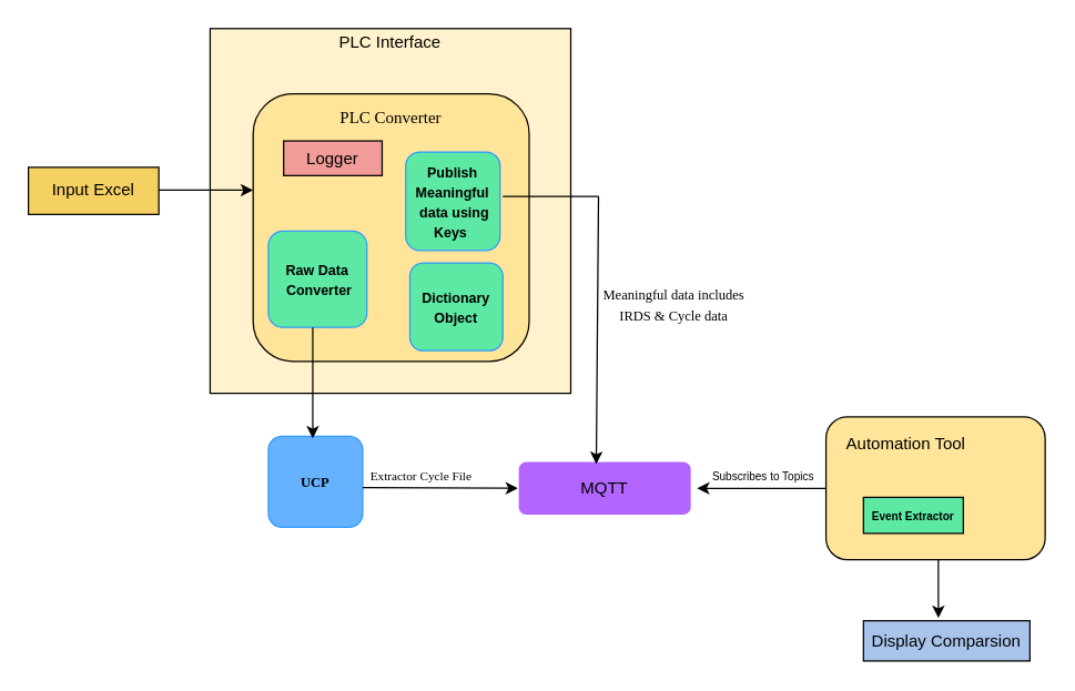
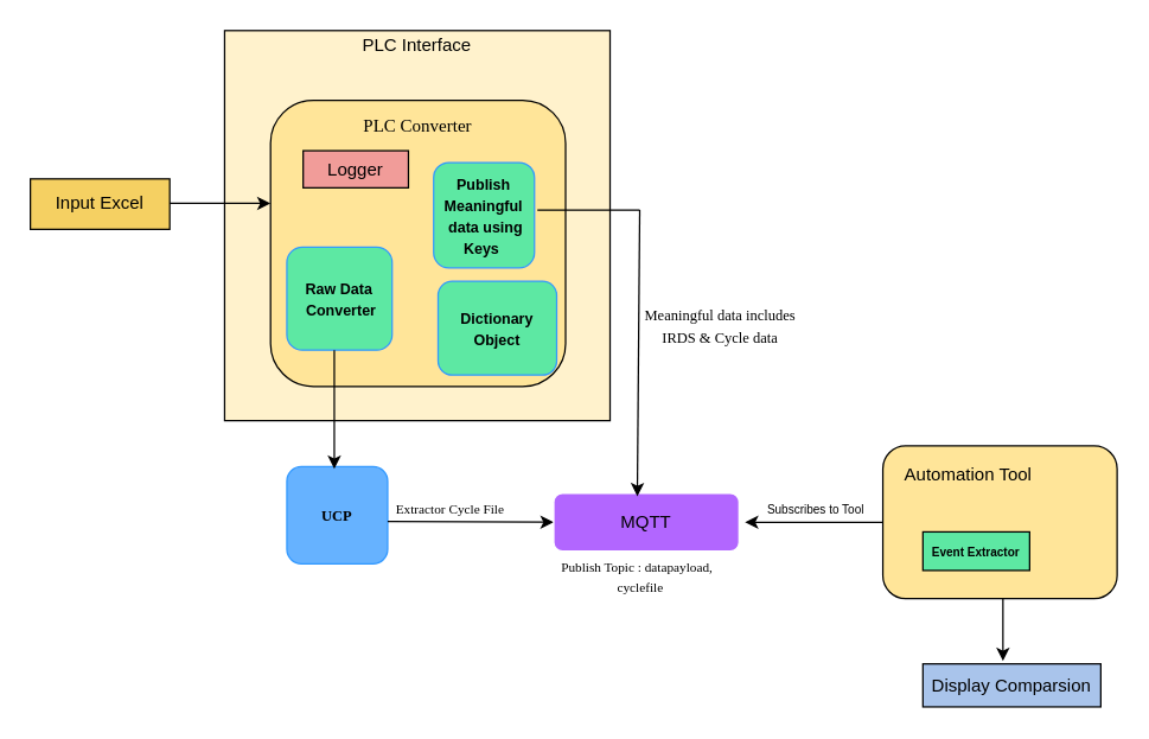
  <mxCell id="0" />
  <mxCell id="1" parent="0" />
  <mxCell id="2" value="&lt;div&gt;PLC Interface&lt;/div&gt;&lt;div&gt;&lt;br&gt;&lt;/div&gt;&lt;div&gt;&lt;br&gt;&lt;/div&gt;&lt;div&gt;&lt;br&gt;&lt;/div&gt;&lt;div&gt;&lt;br&gt;&lt;/div&gt;&lt;div&gt;&lt;br&gt;&lt;/div&gt;&lt;div&gt;&lt;br&gt;&lt;/div&gt;&lt;div&gt;&lt;br&gt;&lt;/div&gt;&lt;div&gt;&lt;br&gt;&lt;/div&gt;&lt;div&gt;&lt;br&gt;&lt;/div&gt;&lt;div&gt;&lt;br&gt;&lt;/div&gt;&lt;div&gt;&lt;br&gt;&lt;/div&gt;&lt;div&gt;&lt;br&gt;&lt;/div&gt;&lt;div&gt;&lt;br&gt;&lt;/div&gt;&lt;div&gt;&lt;br&gt;&lt;/div&gt;&lt;div&gt;&lt;br&gt;&lt;/div&gt;&lt;div&gt;&lt;br&gt;&lt;/div&gt;&lt;div&gt;&lt;br&gt;&lt;/div&gt;" style="rounded=0;whiteSpace=wrap;html=1;align=center;fillColor=#FFF2CC;" parent="1" vertex="1"><mxGeometry x="151" y="20" width="260" height="263" as="geometry" /></mxCell>
  <mxCell id="3" value="&lt;font face=&quot;Verdana&quot;&gt;PLC Converter&lt;br&gt;&lt;br&gt;&lt;br&gt;&lt;br&gt;&lt;br&gt;&lt;br&gt;&lt;br&gt;&lt;br&gt;&lt;br&gt;&lt;br&gt;&lt;br&gt;&lt;br&gt;&lt;/font&gt;" style="rounded=1;whiteSpace=wrap;html=1;fillColor=#FFE599;" parent="1" vertex="1"><mxGeometry x="182" y="67" width="199" height="193" as="geometry" /></mxCell>
  <mxCell id="4" value="Logger" style="whiteSpace=wrap;html=1;fillColor=#F19C99;rounded=0;" parent="1" vertex="1"><mxGeometry x="204" y="101" width="71" height="25" as="geometry" /></mxCell>
  <mxCell id="5" value="&lt;font&gt;&lt;b style=&quot;font-size: 10px&quot;&gt;Publish &lt;/b&gt;&lt;span style=&quot;font-size: 10px&quot;&gt;&lt;b&gt;Meaningful&lt;br&gt;&lt;/b&gt;&lt;/span&gt;&lt;b style=&quot;font-size: 10px&quot;&gt;&amp;nbsp;data using Keys&amp;nbsp;&lt;/b&gt;&lt;/font&gt;" style="rounded=1;whiteSpace=wrap;html=1;fillColor=#5DE8A3;strokeColor=#3399FF;" parent="1" vertex="1"><mxGeometry x="292" y="109" width="68" height="71" as="geometry" /></mxCell>
+ <mxCell id="6" value="&lt;font style=&quot;font-size: 9px&quot; face=&quot;Times New Roman&quot;&gt;Publish Topic : datapayload,&lt;br&gt;&amp;nbsp; cyclefile&lt;br&gt;&lt;br&gt;&lt;/font&gt;" style="text;html=1;align=center;verticalAlign=middle;resizable=0;points=[];autosize=1;" parent="1" vertex="1"><mxGeometry x="373" y="371" width="112" height="48" as="geometry" /></mxCell>
  <mxCell id="7" value="Input Excel" style="rounded=0;whiteSpace=wrap;html=1;fillColor=#F5D062;" parent="1" vertex="1"><mxGeometry x="20" y="120" width="94" height="34" as="geometry" /></mxCell>
  <mxCell id="8" value="&lt;b&gt;&lt;font style=&quot;font-size: 10px&quot;&gt;Raw Data&lt;br&gt;&amp;nbsp;C&lt;span style=&quot;color: rgba(0 , 0 , 0 , 0) ; white-space: nowrap ; font-size: 0px&quot;&gt;%3CmxGraphModel%3E%3Croot%3E%3CmxCell%20id%3D%220%22%2F%3E%3CmxCell%20id%3D%221%22%20parent%3D%220%22%2F%3E%3CmxCell%20id%3D%222%22%20value%3D%22%22%20style%3D%22shape%3DflexArrow%3BendArrow%3Dclassic%3BstartArrow%3Dclassic%3Bhtml%3D1%3B%22%20edge%3D%221%22%20parent%3D%221%22%3E%3CmxGeometry%20width%3D%2250%22%20height%3D%2250%22%20relative%3D%221%22%20as%3D%22geometry%22%3E%3CmxPoint%20x%3D%22581%22%20y%3D%22301%22%20as%3D%22sourcePoint%22%2F%3E%3CmxPoint%20x%3D%22670%22%20y%3D%22301%22%20as%3D%22targetPoint%22%2F%3E%3C%2FmxGeometry%3E%3C%2FmxCell%3E%3CmxCell%20id%3D%223%22%20value%3D%22Text%22%20style%3D%22text%3Bhtml%3D1%3Balign%3Dcenter%3BverticalAlign%3Dmiddle%3Bresizable%3D0%3Bpoints%3D%5B%5D%3BlabelBackgroundColor%3D%23ffffff%3B%22%20vertex%3D%221%22%20connectable%3D%220%22%20parent%3D%222%22%3E%3CmxGeometry%20x%3D%220.221%22%20y%3D%22-6%22%20relative%3D%221%22%20as%3D%22geometry%22%3E%3CmxPoint%20as%3D%22offset%22%2F%3E%3C%2FmxGeometry%3E%3C%2FmxCell%3E%3C%2Froot%3E%3C%2FmxGraphModel%&lt;/span&gt;onverter&lt;/font&gt;&lt;/b&gt;" style="rounded=1;whiteSpace=wrap;html=1;fillColor=#5DE8A3;strokeColor=#3399FF;" parent="1" vertex="1"><mxGeometry x="193" y="166" width="71" height="69.5" as="geometry" /></mxCell>
  <mxCell id="9" value="&lt;b&gt;&lt;font face=&quot;Verdana&quot; style=&quot;font-size: 10px&quot;&gt;UCP&lt;/font&gt;&lt;/b&gt;" style="rounded=1;whiteSpace=wrap;html=1;fillColor=#66B2FF;strokeColor=#3399FF;" parent="1" vertex="1"><mxGeometry x="193" y="314" width="68" height="65.5" as="geometry" /></mxCell>
- <mxCell id="10" value="&lt;span style=&quot;font-size: 10px&quot;&gt;&lt;b&gt;Dictionary Object&lt;/b&gt;&lt;/span&gt;" style="rounded=1;whiteSpace=wrap;html=1;fillColor=#5DE8A3;strokeColor=#3399FF;" parent="1" vertex="1"><mxGeometry x="295" y="189" width="67" height="63.25" as="geometry" /></mxCell>
+ <mxCell id="10" value="&lt;span style=&quot;font-size: 10px&quot;&gt;&lt;b&gt;Dictionary Object&lt;/b&gt;&lt;/span&gt;" style="rounded=1;whiteSpace=wrap;html=1;fillColor=#5DE8A3;strokeColor=#3399FF;" parent="1" vertex="1"><mxGeometry x="295" y="189" width="80" height="63.25" as="geometry" /></mxCell>
  <mxCell id="11" value="" style="endArrow=classic;html=1;strokeColor=#000000;fillColor=#5DE8A3;" parent="1" edge="1"><mxGeometry width="50" height="50" relative="1" as="geometry"><mxPoint x="225" y="235.5" as="sourcePoint" /><mxPoint x="225" y="315.5" as="targetPoint" /></mxGeometry></mxCell>
  <mxCell id="12" value="" style="endArrow=classic;html=1;strokeColor=#000000;fillColor=#5DE8A3;" parent="1" edge="1"><mxGeometry width="50" height="50" relative="1" as="geometry"><mxPoint x="114" y="136.5" as="sourcePoint" /><mxPoint x="182" y="136.5" as="targetPoint" /></mxGeometry></mxCell>
  <mxCell id="13" value="" style="endArrow=classic;html=1;strokeColor=#000000;fillColor=#5DE8A3;entryX=0;entryY=0.5;entryDx=0;entryDy=0;" parent="1" target="15" edge="1"><mxGeometry width="50" height="50" relative="1" as="geometry"><mxPoint x="261" y="351" as="sourcePoint" /><mxPoint x="329" y="351" as="targetPoint" /></mxGeometry></mxCell>
  <mxCell id="14" value="&lt;font style=&quot;font-size: 9px&quot; face=&quot;Times New Roman&quot;&gt;Extractor Cycle File&amp;nbsp;&lt;/font&gt;" style="text;html=1;align=center;verticalAlign=middle;resizable=0;points=[];autosize=1;" parent="1" vertex="1"><mxGeometry x="261" y="332" width="86" height="19" as="geometry" /></mxCell>
  <mxCell id="15" value="MQTT" style="rounded=1;whiteSpace=wrap;html=1;fillColor=#B266FF;strokeColor=#FFFFFF;" parent="1" vertex="1"><mxGeometry x="373" y="332" width="125" height="39" as="geometry" /></mxCell>
  <mxCell id="16" value="" style="edgeStyle=orthogonalEdgeStyle;rounded=0;orthogonalLoop=1;jettySize=auto;html=1;" parent="1" source="17" edge="1"><mxGeometry relative="1" as="geometry"><mxPoint x="502" y="351.5" as="targetPoint" /></mxGeometry></mxCell>
  <mxCell id="17" value="" style="rounded=1;whiteSpace=wrap;html=1;fillColor=#FFE599;" parent="1" vertex="1"><mxGeometry x="595" y="300" width="158" height="103" as="geometry" /></mxCell>
- <mxCell id="18" value="&lt;font style=&quot;font-size: 8px&quot;&gt;Subscribes to Topics&lt;/font&gt;" style="text;html=1;strokeColor=none;fillColor=none;align=center;verticalAlign=middle;whiteSpace=wrap;rounded=0;" parent="1" vertex="1"><mxGeometry x="505" y="329.5" width="90" height="24" as="geometry" /></mxCell>
+ <mxCell id="18" value="&lt;font style=&quot;font-size: 8px&quot;&gt;Subscribes to Tool&lt;/font&gt;" style="text;html=1;strokeColor=none;fillColor=none;align=center;verticalAlign=middle;whiteSpace=wrap;rounded=0;" parent="1" vertex="1"><mxGeometry x="505" y="329.5" width="90" height="24" as="geometry" /></mxCell>
  <mxCell id="19" value="&lt;font style=&quot;font-size: 8px&quot;&gt;&lt;b&gt;Event Extractor&lt;/b&gt;&lt;/font&gt;" style="whiteSpace=wrap;html=1;fillColor=#5DE8A3;rounded=0;" parent="1" vertex="1"><mxGeometry x="622" y="358" width="72" height="26" as="geometry" /></mxCell>
  <mxCell id="20" value="Automation Tool&amp;nbsp;" style="text;html=1;strokeColor=none;fillColor=none;align=center;verticalAlign=middle;whiteSpace=wrap;rounded=0;" parent="1" vertex="1"><mxGeometry x="604.5" y="309.5" width="99" height="20" as="geometry" /></mxCell>
  <mxCell id="21" value="" style="endArrow=classic;html=1;entryX=0.451;entryY=0.051;entryDx=0;entryDy=0;entryPerimeter=0;" parent="1" target="15" edge="1"><mxGeometry width="50" height="50" relative="1" as="geometry"><mxPoint x="431" y="141" as="sourcePoint" /><mxPoint x="431" y="299" as="targetPoint" /></mxGeometry></mxCell>
  <mxCell id="22" value="" style="endArrow=none;html=1;" parent="1" edge="1"><mxGeometry width="50" height="50" relative="1" as="geometry"><mxPoint x="362" y="141" as="sourcePoint" /><mxPoint x="431" y="141" as="targetPoint" /></mxGeometry></mxCell>
  <mxCell id="23" value="&lt;font face=&quot;Times New Roman&quot; size=&quot;1&quot;&gt;Meaningful data includes &lt;br&gt;IRDS &amp;amp; Cycle data&lt;/font&gt;" style="text;html=1;align=center;verticalAlign=middle;resizable=0;points=[];autosize=1;rotation=0;" parent="1" vertex="1"><mxGeometry x="429" y="202.5" width="111" height="33" as="geometry" /></mxCell>
  <mxCell id="24" value="" style="endArrow=classic;html=1;strokeColor=#000000;fillColor=#5DE8A3;" parent="1" edge="1"><mxGeometry width="50" height="50" relative="1" as="geometry"><mxPoint x="676" y="403" as="sourcePoint" /><mxPoint x="676" y="445" as="targetPoint" /></mxGeometry></mxCell>
  <mxCell id="25" value="Display Comparsion" style="rounded=0;whiteSpace=wrap;html=1;fillColor=#A9C4EB;" parent="1" vertex="1"><mxGeometry x="622" y="447" width="120" height="29" as="geometry" /></mxCell>
